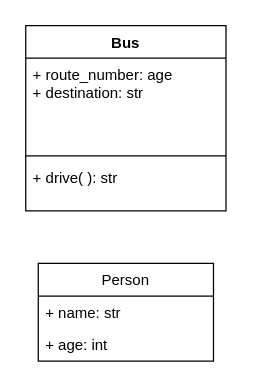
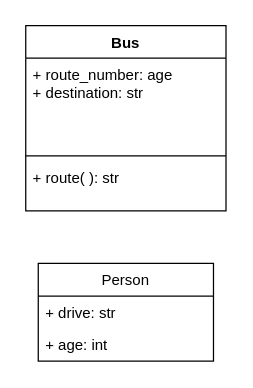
  <mxCell id="0" />
  <mxCell id="1" parent="0" />
  <mxCell id="2" value="Bus" style="swimlane;fontStyle=1;align=center;verticalAlign=top;childLayout=stackLayout;horizontal=1;startSize=26;horizontalStack=0;resizeParent=1;resizeParentMax=0;resizeLast=0;collapsible=1;marginBottom=0;" vertex="1" parent="1"><mxGeometry x="20" y="20" width="160" height="148" as="geometry" /></mxCell>
  <mxCell id="3" value="+ route_number: age&#10;+ destination: str&#10;" style="text;strokeColor=none;fillColor=none;align=left;verticalAlign=top;spacingLeft=4;spacingRight=4;overflow=hidden;rotatable=0;points=[[0,0.5],[1,0.5]];portConstraint=eastwest;" vertex="1" parent="2"><mxGeometry y="26" width="160" height="74" as="geometry" /></mxCell>
  <mxCell id="4" value="" style="line;strokeWidth=1;fillColor=none;align=left;verticalAlign=middle;spacingTop=-1;spacingLeft=3;spacingRight=3;rotatable=0;labelPosition=right;points=[];portConstraint=eastwest;" vertex="1" parent="2"><mxGeometry y="100" width="160" height="8" as="geometry" /></mxCell>
- <mxCell id="5" value="+ drive( ): str" style="text;strokeColor=none;fillColor=none;align=left;verticalAlign=top;spacingLeft=4;spacingRight=4;overflow=hidden;rotatable=0;points=[[0,0.5],[1,0.5]];portConstraint=eastwest;" vertex="1" parent="2"><mxGeometry y="108" width="160" height="40" as="geometry" /></mxCell>
+ <mxCell id="5" value="+ route( ): str" style="text;strokeColor=none;fillColor=none;align=left;verticalAlign=top;spacingLeft=4;spacingRight=4;overflow=hidden;rotatable=0;points=[[0,0.5],[1,0.5]];portConstraint=eastwest;" vertex="1" parent="2"><mxGeometry y="108" width="160" height="40" as="geometry" /></mxCell>
  <mxCell id="6" value="Person" style="swimlane;fontStyle=0;childLayout=stackLayout;horizontal=1;startSize=26;fillColor=none;horizontalStack=0;resizeParent=1;resizeParentMax=0;resizeLast=0;collapsible=1;marginBottom=0;" vertex="1" parent="1"><mxGeometry x="30" y="210" width="140" height="78" as="geometry" /></mxCell>
- <mxCell id="7" value="+ name: str" style="text;strokeColor=none;fillColor=none;align=left;verticalAlign=top;spacingLeft=4;spacingRight=4;overflow=hidden;rotatable=0;points=[[0,0.5],[1,0.5]];portConstraint=eastwest;" vertex="1" parent="6"><mxGeometry y="26" width="140" height="26" as="geometry" /></mxCell>
+ <mxCell id="7" value="+ drive: str" style="text;strokeColor=none;fillColor=none;align=left;verticalAlign=top;spacingLeft=4;spacingRight=4;overflow=hidden;rotatable=0;points=[[0,0.5],[1,0.5]];portConstraint=eastwest;" vertex="1" parent="6"><mxGeometry y="26" width="140" height="26" as="geometry" /></mxCell>
  <mxCell id="8" value="+ age: int" style="text;strokeColor=none;fillColor=none;align=left;verticalAlign=top;spacingLeft=4;spacingRight=4;overflow=hidden;rotatable=0;points=[[0,0.5],[1,0.5]];portConstraint=eastwest;" vertex="1" parent="6"><mxGeometry y="52" width="140" height="26" as="geometry" /></mxCell>
